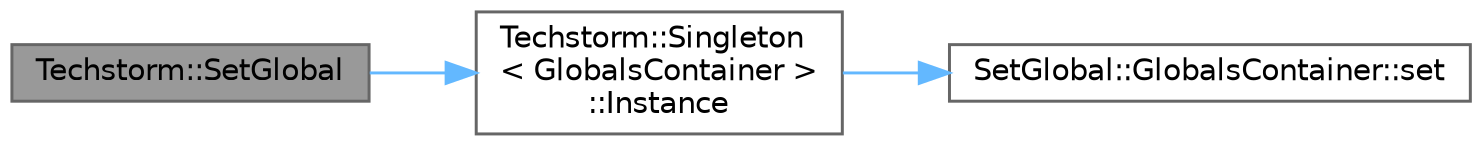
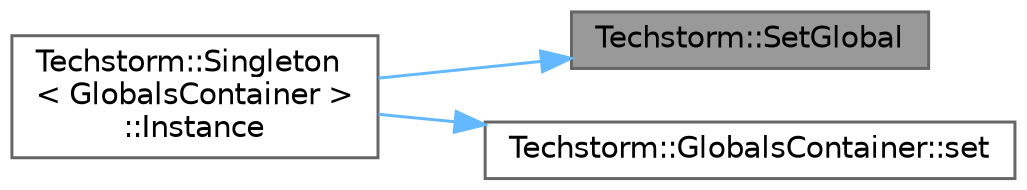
  digraph {
    rankdir=LR
    node [color=grey40 fillcolor=white fontname=Helvetica fontsize=10 shape=box style=filled]
    edge [color=steelblue1 fontname=Helvetica fontsize=10 labelfontname=Helvetica labelfontsize=10 style=solid]
    n1 [color=gray40 fillcolor=grey60 fontcolor=black height=0.2 label="Techstorm::SetGlobal" width=0.4]
    n2 [height=0.2 label="Techstorm::Singleton\l\< GlobalsContainer \>\l::Instance" width=0.4]
-   n3 [height=0.2 label="SetGlobal::GlobalsContainer::set" width=0.4]
-   n1 -> n2
+   n3 [height=0.2 label="Techstorm::GlobalsContainer::set" width=0.4]
+   n2 -> n1
    n2 -> n3
  }
